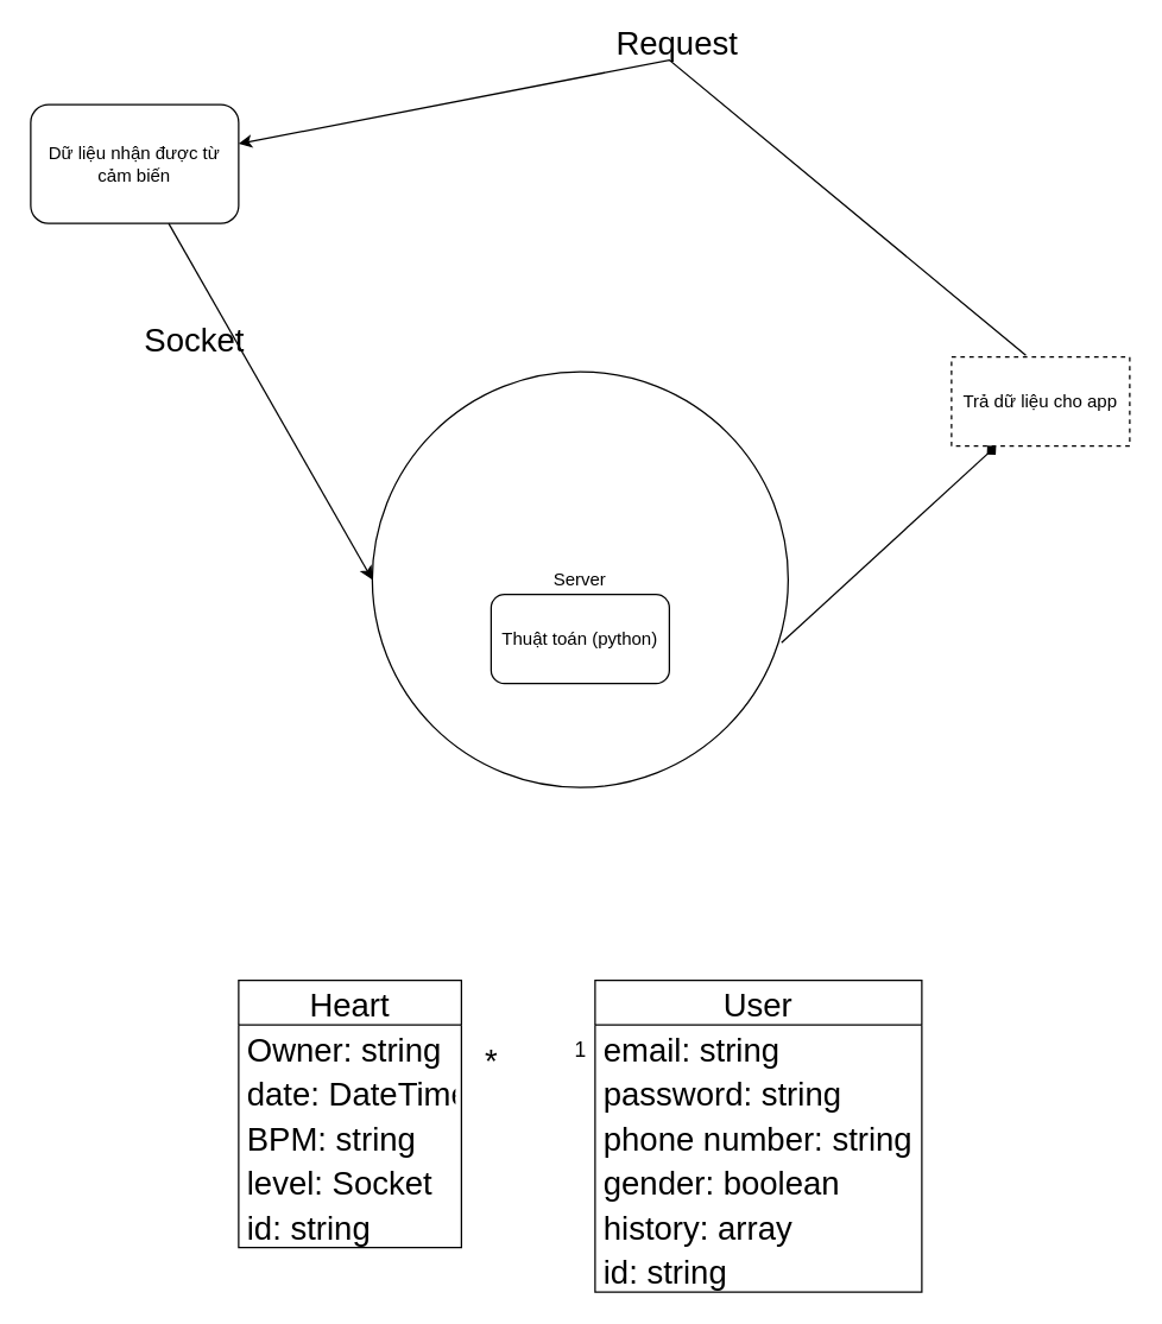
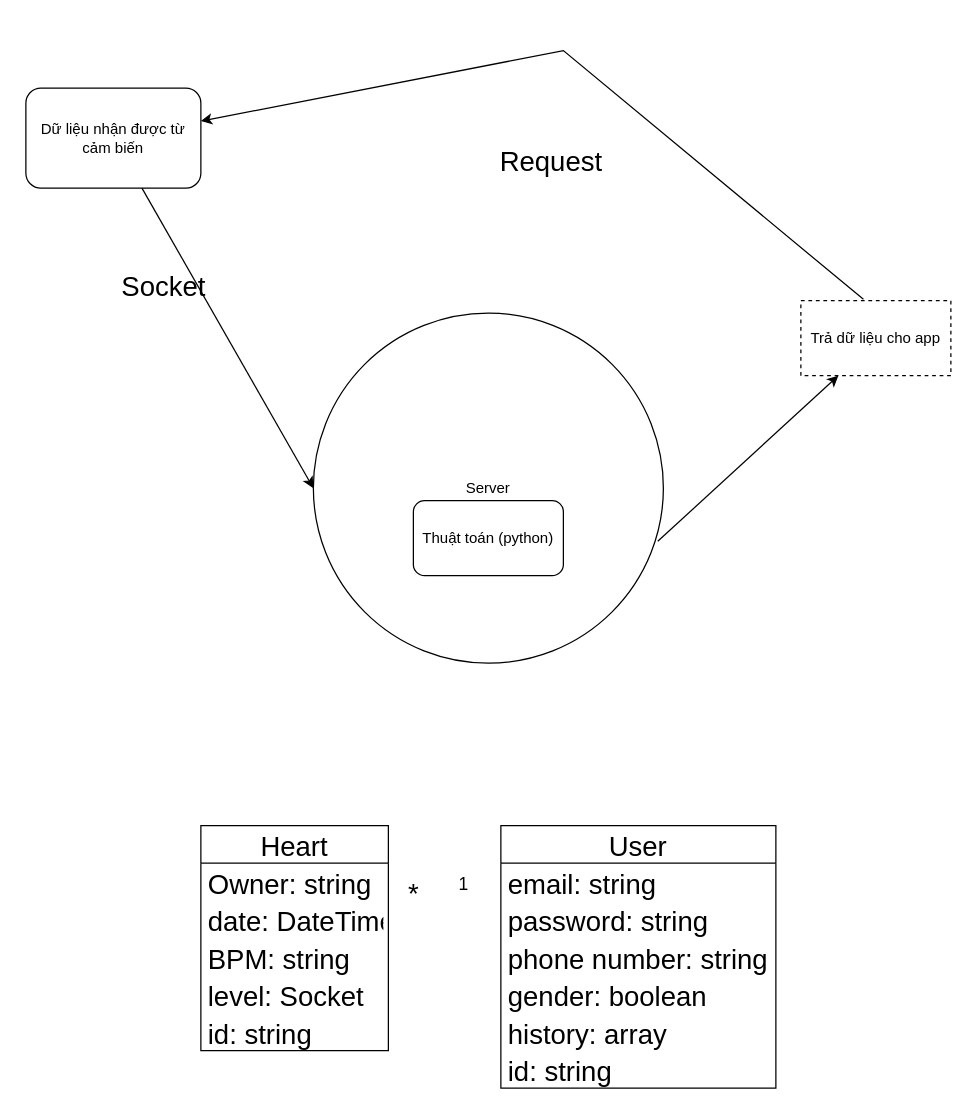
  <mxCell id="0" />
  <mxCell id="1" parent="0" />
  <mxCell id="2" value="Dữ liệu nhận được từ cảm biến" style="whiteSpace=wrap;html=1;rounded=1;" vertex="1" parent="1"><mxGeometry x="20" y="70" width="140" height="80" as="geometry" /></mxCell>
  <mxCell id="3" value="Trả dữ liệu cho app" style="rounded=0;whiteSpace=wrap;html=1;dashed=1;" vertex="1" parent="1"><mxGeometry x="640" y="240" width="120" height="60" as="geometry" /></mxCell>
  <mxCell id="4" value="Server" style="ellipse;whiteSpace=wrap;html=1;aspect=fixed;" vertex="1" parent="1"><mxGeometry x="250" y="250" width="280" height="280" as="geometry" /></mxCell>
  <mxCell id="5" value="" style="endArrow=classic;html=1;rounded=0;exitX=0.417;exitY=-0.017;exitDx=0;exitDy=0;exitPerimeter=0;" edge="1" parent="1" source="3" target="2"><mxGeometry width="50" height="50" relative="1" as="geometry"><mxPoint x="380" y="490" as="sourcePoint" /><mxPoint x="430" y="440" as="targetPoint" /><Array as="points"><mxPoint x="450" y="40" /></Array></mxGeometry></mxCell>
  <mxCell id="6" value="" style="endArrow=classic;html=1;rounded=0;" edge="1" parent="1" source="2"><mxGeometry width="50" height="50" relative="1" as="geometry"><mxPoint x="380" y="490" as="sourcePoint" /><mxPoint x="250" y="390" as="targetPoint" /></mxGeometry></mxCell>
- <mxCell id="7" value="" style="endArrow=diamond;html=1;rounded=0;entryX=0.25;entryY=1;entryDx=0;entryDy=0;exitX=0.984;exitY=0.652;exitDx=0;exitDy=0;exitPerimeter=0;" edge="1" parent="1" source="4" target="3"><mxGeometry width="50" height="50" relative="1" as="geometry"><mxPoint x="640" y="400" as="sourcePoint" /><mxPoint x="430" y="440" as="targetPoint" /></mxGeometry></mxCell>
+ <mxCell id="7" value="" style="endArrow=classic;html=1;rounded=0;entryX=0.25;entryY=1;entryDx=0;entryDy=0;exitX=0.984;exitY=0.652;exitDx=0;exitDy=0;exitPerimeter=0;" edge="1" parent="1" source="4" target="3"><mxGeometry width="50" height="50" relative="1" as="geometry"><mxPoint x="640" y="400" as="sourcePoint" /><mxPoint x="430" y="440" as="targetPoint" /></mxGeometry></mxCell>
  <mxCell id="8" value="Thuật toán (python)" style="whiteSpace=wrap;html=1;rounded=1;" vertex="1" parent="1"><mxGeometry x="330" y="400" width="120" height="60" as="geometry" /></mxCell>
- <mxCell id="9" value="&lt;font style=&quot;font-size: 22px;&quot;&gt;Request&lt;/font&gt;" style="text;html=1;align=center;verticalAlign=middle;resizable=0;points=[];autosize=1;strokeColor=none;fillColor=none;" vertex="1" parent="1"><mxGeometry x="405" y="20" width="100" height="20" as="geometry" /></mxCell>
+ <mxCell id="9" value="&lt;font style=&quot;font-size: 22px;&quot;&gt;Request&lt;/font&gt;" style="text;html=1;align=center;verticalAlign=middle;resizable=0;points=[];autosize=1;strokeColor=none;fillColor=none;" vertex="1" parent="1"><mxGeometry x="390" y="120" width="100" height="20" as="geometry" /></mxCell>
  <mxCell id="10" value="Socket" style="text;html=1;align=center;verticalAlign=middle;resizable=0;points=[];autosize=1;strokeColor=none;fillColor=none;fontSize=22;" vertex="1" parent="1"><mxGeometry x="90" y="215" width="80" height="30" as="geometry" /></mxCell>
  <mxCell id="11" value="Heart" style="swimlane;fontStyle=0;childLayout=stackLayout;horizontal=1;startSize=30;horizontalStack=0;resizeParent=1;resizeParentMax=0;resizeLast=0;collapsible=1;marginBottom=0;fontSize=22;" vertex="1" parent="1"><mxGeometry x="160" y="660" width="150" height="180" as="geometry"><mxRectangle x="200" y="750" width="80" height="30" as="alternateBounds" /></mxGeometry></mxCell>
  <mxCell id="12" value="Owner: string" style="text;strokeColor=none;fillColor=none;align=left;verticalAlign=middle;spacingLeft=4;spacingRight=4;overflow=hidden;points=[[0,0.5],[1,0.5]];portConstraint=eastwest;rotatable=0;fontSize=22;" vertex="1" parent="11"><mxGeometry y="30" width="150" height="30" as="geometry" /></mxCell>
  <mxCell id="13" value="date: DateTime" style="text;strokeColor=none;fillColor=none;align=left;verticalAlign=middle;spacingLeft=4;spacingRight=4;overflow=hidden;points=[[0,0.5],[1,0.5]];portConstraint=eastwest;rotatable=0;fontSize=22;" vertex="1" parent="11"><mxGeometry y="60" width="150" height="30" as="geometry" /></mxCell>
  <mxCell id="14" value="BPM: string" style="text;strokeColor=none;fillColor=none;align=left;verticalAlign=middle;spacingLeft=4;spacingRight=4;overflow=hidden;points=[[0,0.5],[1,0.5]];portConstraint=eastwest;rotatable=0;fontSize=22;" vertex="1" parent="11"><mxGeometry y="90" width="150" height="30" as="geometry" /></mxCell>
  <mxCell id="15" value="level: Socket" style="text;strokeColor=none;fillColor=none;align=left;verticalAlign=middle;spacingLeft=4;spacingRight=4;overflow=hidden;points=[[0,0.5],[1,0.5]];portConstraint=eastwest;rotatable=0;fontSize=22;" vertex="1" parent="11"><mxGeometry y="120" width="150" height="30" as="geometry" /></mxCell>
  <mxCell id="16" value="id: string" style="text;strokeColor=none;fillColor=none;align=left;verticalAlign=middle;spacingLeft=4;spacingRight=4;overflow=hidden;points=[[0,0.5],[1,0.5]];portConstraint=eastwest;rotatable=0;fontSize=22;" vertex="1" parent="11"><mxGeometry y="150" width="150" height="30" as="geometry" /></mxCell>
  <mxCell id="17" value="User" style="swimlane;fontStyle=0;childLayout=stackLayout;horizontal=1;startSize=30;horizontalStack=0;resizeParent=1;resizeParentMax=0;resizeLast=0;collapsible=1;marginBottom=0;fontSize=22;" vertex="1" parent="1"><mxGeometry x="400" y="660" width="220" height="210" as="geometry" /></mxCell>
  <mxCell id="18" value="email: string" style="text;strokeColor=none;fillColor=none;align=left;verticalAlign=middle;spacingLeft=4;spacingRight=4;overflow=hidden;points=[[0,0.5],[1,0.5]];portConstraint=eastwest;rotatable=0;fontSize=22;" vertex="1" parent="17"><mxGeometry y="30" width="220" height="30" as="geometry" /></mxCell>
  <mxCell id="19" value="password: string" style="text;strokeColor=none;fillColor=none;align=left;verticalAlign=middle;spacingLeft=4;spacingRight=4;overflow=hidden;points=[[0,0.5],[1,0.5]];portConstraint=eastwest;rotatable=0;fontSize=22;" vertex="1" parent="17"><mxGeometry y="60" width="220" height="30" as="geometry" /></mxCell>
  <mxCell id="20" value="phone number: string" style="text;strokeColor=none;fillColor=none;align=left;verticalAlign=middle;spacingLeft=4;spacingRight=4;overflow=hidden;points=[[0,0.5],[1,0.5]];portConstraint=eastwest;rotatable=0;fontSize=22;" vertex="1" parent="17"><mxGeometry y="90" width="220" height="30" as="geometry" /></mxCell>
  <mxCell id="21" value="gender: boolean" style="text;strokeColor=none;fillColor=none;align=left;verticalAlign=middle;spacingLeft=4;spacingRight=4;overflow=hidden;points=[[0,0.5],[1,0.5]];portConstraint=eastwest;rotatable=0;fontSize=22;" vertex="1" parent="17"><mxGeometry y="120" width="220" height="30" as="geometry" /></mxCell>
  <mxCell id="22" value="history: array" style="text;strokeColor=none;fillColor=none;align=left;verticalAlign=middle;spacingLeft=4;spacingRight=4;overflow=hidden;points=[[0,0.5],[1,0.5]];portConstraint=eastwest;rotatable=0;fontSize=22;" vertex="1" parent="17"><mxGeometry y="150" width="220" height="30" as="geometry" /></mxCell>
  <mxCell id="23" value="id: string" style="text;strokeColor=none;fillColor=none;align=left;verticalAlign=middle;spacingLeft=4;spacingRight=4;overflow=hidden;points=[[0,0.5],[1,0.5]];portConstraint=eastwest;rotatable=0;fontSize=22;" vertex="1" parent="17"><mxGeometry y="180" width="220" height="30" as="geometry" /></mxCell>
- <mxCell id="24" value="&lt;font style=&quot;font-size: 14px;&quot;&gt;1&lt;/font&gt;" style="text;html=1;align=center;verticalAlign=middle;resizable=0;points=[];autosize=1;strokeColor=none;fillColor=none;fontSize=22;" vertex="1" parent="1"><mxGeometry x="380" y="690" width="20" height="30" as="geometry" /></mxCell>
+ <mxCell id="24" value="&lt;font style=&quot;font-size: 14px;&quot;&gt;1&lt;/font&gt;" style="text;html=1;align=center;verticalAlign=middle;resizable=0;points=[];autosize=1;strokeColor=none;fillColor=none;fontSize=22;" vertex="1" parent="1"><mxGeometry x="360" y="690" width="20" height="30" as="geometry" /></mxCell>
  <mxCell id="25" value="*" style="text;html=1;align=center;verticalAlign=middle;resizable=0;points=[];autosize=1;strokeColor=none;fillColor=none;fontSize=22;" vertex="1" parent="1"><mxGeometry x="320" y="700" width="20" height="30" as="geometry" /></mxCell>
